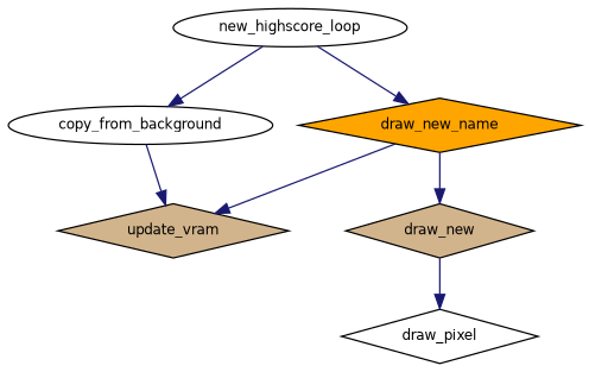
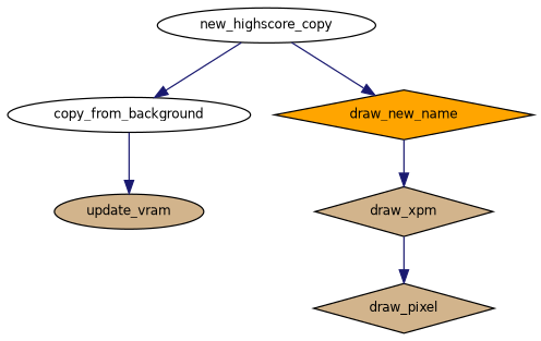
  digraph {
    rankdir=TB
    node [color=black fillcolor=white fontname=Helvetica fontsize=10 shape=ellipse style=filled]
    edge [color=midnightblue fontname=Helvetica fontsize=10 labelfontname=Helvetica labelfontsize=10 style=solid]
-   n1 [fontcolor=black height=0.2 label=new_highscore_loop width=0.4]
+   n1 [fontcolor=black height=0.2 label=new_highscore_copy width=0.4]
    n2 [height=0.2 label=copy_from_background width=0.4]
    n3 [fillcolor=orange height=0.2 label=draw_new_name shape=diamond width=0.4]
-   n4 [fillcolor=tan height=0.2 label=update_vram shape=diamond width=0.4]
-   n5 [fillcolor=tan height=0.2 label=draw_new shape=diamond width=0.4]
-   n6 [height=0.2 label=draw_pixel shape=diamond width=0.4]
+   n4 [fillcolor=tan height=0.2 label=update_vram width=0.4]
+   n5 [fillcolor=tan height=0.2 label=draw_xpm shape=diamond width=0.4]
+   n6 [fillcolor=tan height=0.2 label=draw_pixel shape=diamond width=0.4]
    n1 -> n2
    n1 -> n3
    n2 -> n4
-   n3 -> n4
    n3 -> n5
    n5 -> n6
  }
